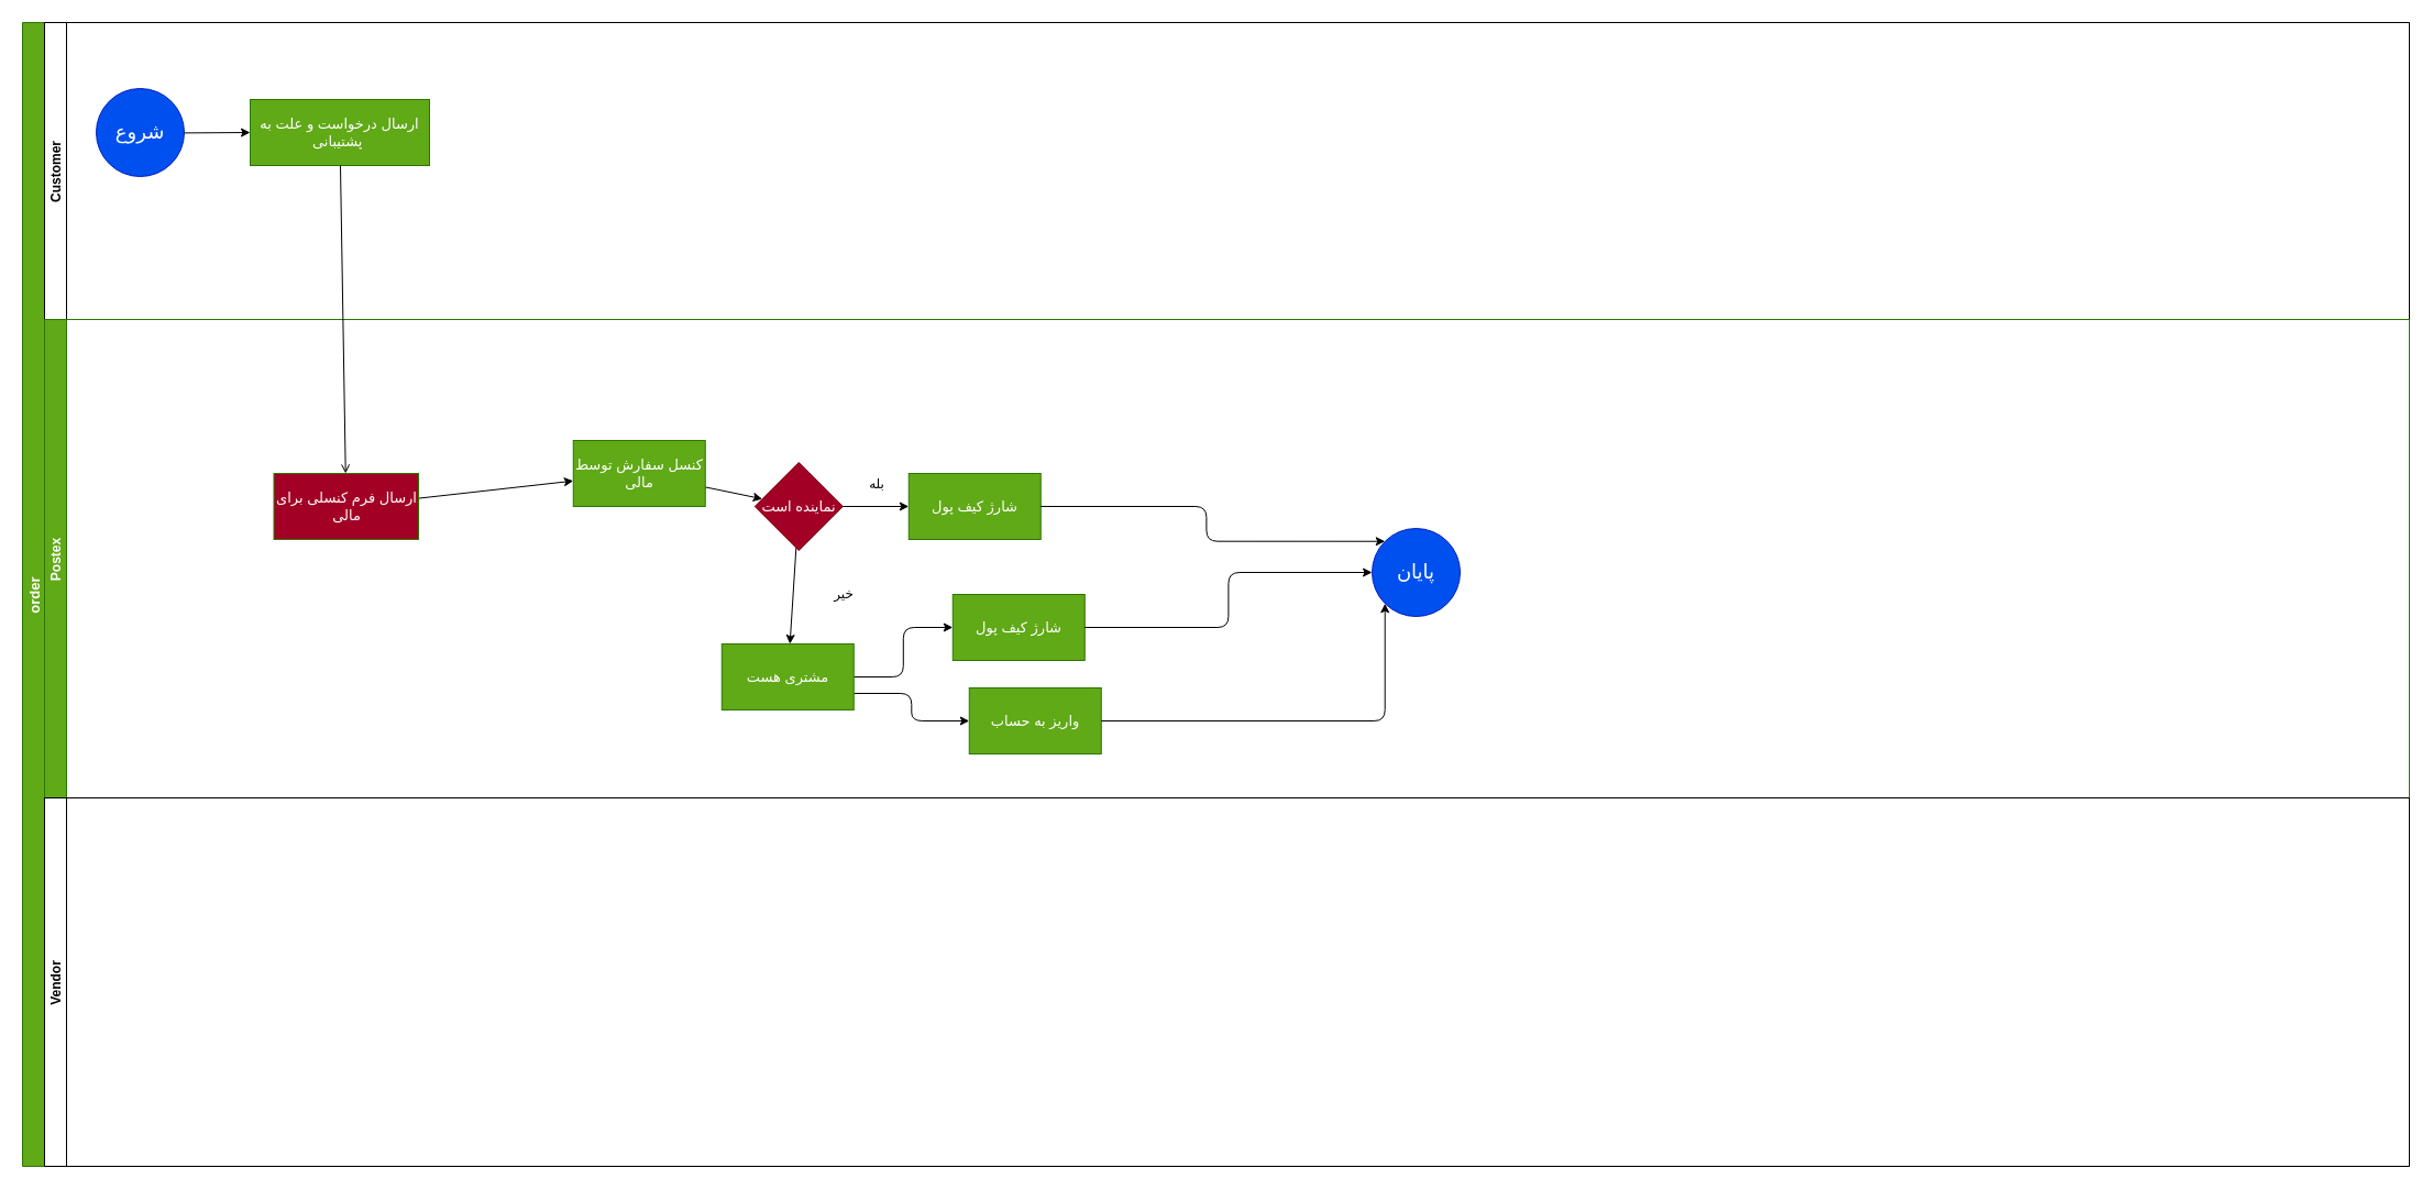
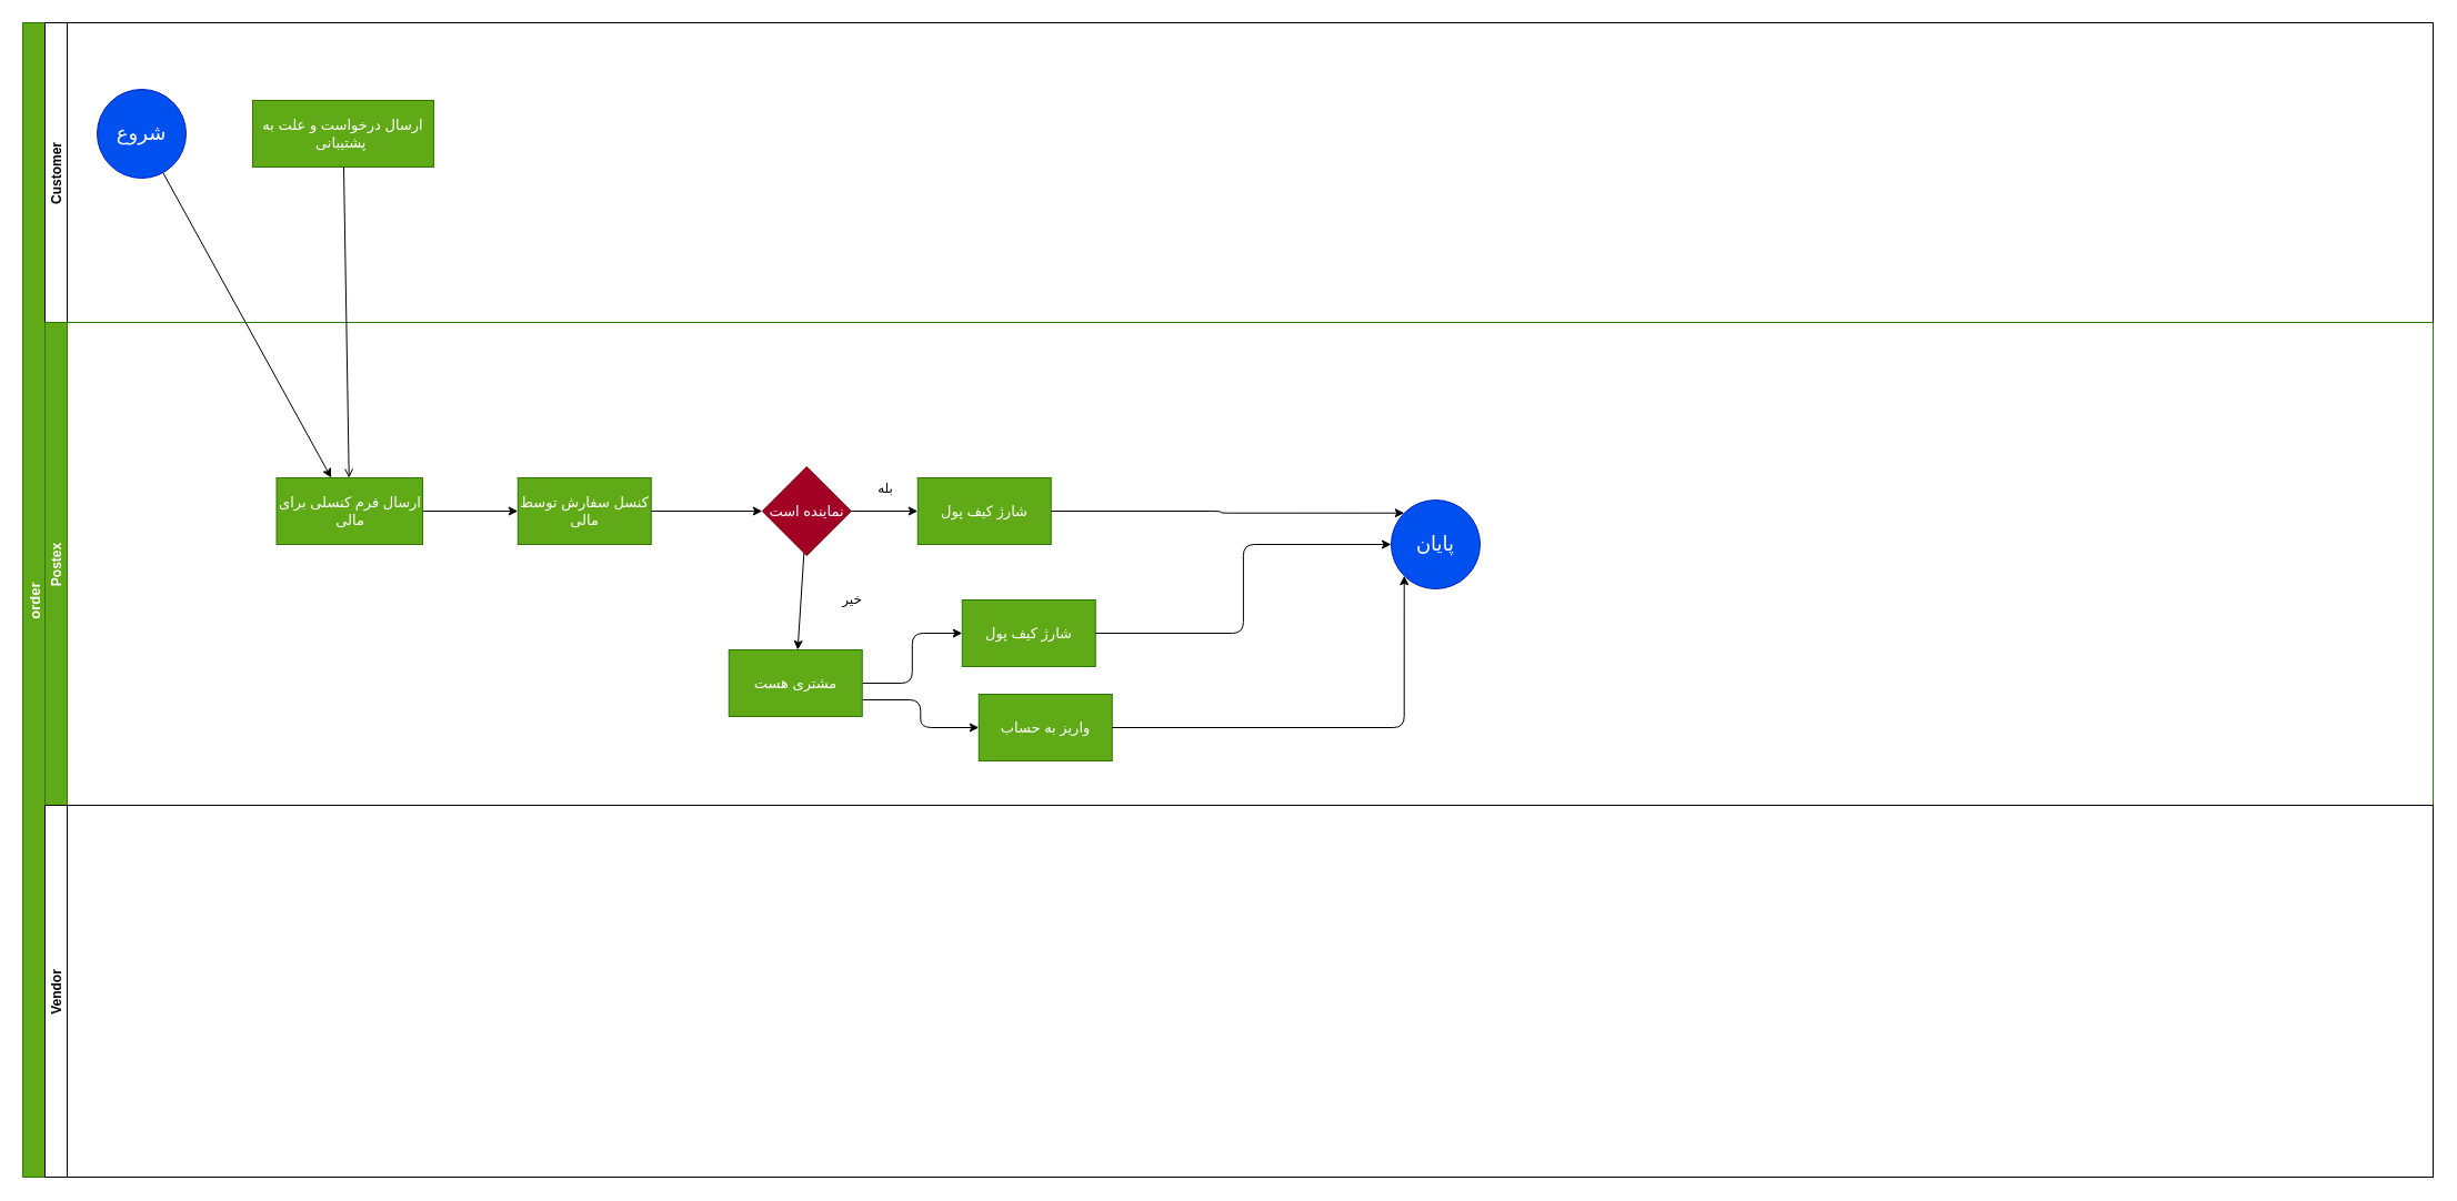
  <mxCell id="0" />
  <mxCell id="1" parent="0" />
  <mxCell id="2" value="order" style="swimlane;childLayout=stackLayout;resizeParent=1;resizeParentMax=0;horizontal=0;startSize=20;horizontalStack=0;fillColor=#60a917;strokeColor=#2D7600;fontColor=#ffffff;fontSize=13;" parent="1" vertex="1"><mxGeometry x="20" y="20" width="2170" height="1040" as="geometry" /></mxCell>
  <mxCell id="3" value="Customer" style="swimlane;startSize=20;horizontal=0;" parent="2" vertex="1"><mxGeometry x="20" width="2150" height="270" as="geometry" /></mxCell>
- <mxCell id="4" value="" style="edgeStyle=none;html=1;" parent="3" source="5" target="6" edge="1"><mxGeometry relative="1" as="geometry" /></mxCell>
+ <mxCell id="4" value="" style="edgeStyle=none;html=1;" parent="3" source="5" target="9" edge="1"><mxGeometry relative="1" as="geometry" /></mxCell>
  <mxCell id="5" value="&lt;font style=&quot;font-size: 18px&quot;&gt;شروع&lt;/font&gt;" style="ellipse;whiteSpace=wrap;html=1;aspect=fixed;fontSize=13;fillColor=#0050ef;strokeColor=#001DBC;fontColor=#ffffff;" parent="3" vertex="1"><mxGeometry x="47" y="60" width="80" height="80" as="geometry" /></mxCell>
  <mxCell id="6" value="ارسال درخواست و علت به پشتیبانی&amp;nbsp;" style="whiteSpace=wrap;html=1;fontSize=13;fontColor=#ffffff;strokeColor=#2D7600;fillColor=#60a917;" parent="3" vertex="1"><mxGeometry x="187" y="70" width="163" height="60" as="geometry" /></mxCell>
  <mxCell id="7" value="Postex" style="swimlane;startSize=20;horizontal=0;fillColor=#60a917;strokeColor=#2D7600;fontColor=#ffffff;" parent="2" vertex="1"><mxGeometry x="20" y="270" width="2150" height="435" as="geometry" /></mxCell>
  <mxCell id="8" value="" style="edgeStyle=none;html=1;" parent="7" source="9" target="11" edge="1"><mxGeometry relative="1" as="geometry" /></mxCell>
- <mxCell id="9" value="ارسال فرم کنسلی برای مالی" style="whiteSpace=wrap;html=1;fontSize=13;fontColor=#ffffff;strokeColor=#2D7600;fillColor=#a20025;" parent="7" vertex="1"><mxGeometry x="208.5" y="140" width="131.5" height="60" as="geometry" /></mxCell>
+ <mxCell id="9" value="ارسال فرم کنسلی برای مالی" style="whiteSpace=wrap;html=1;fontSize=13;fontColor=#ffffff;strokeColor=#2D7600;fillColor=#60a917;" parent="7" vertex="1"><mxGeometry x="208.5" y="140" width="131.5" height="60" as="geometry" /></mxCell>
  <mxCell id="10" value="" style="edgeStyle=none;html=1;" parent="7" source="11" target="14" edge="1"><mxGeometry relative="1" as="geometry" /></mxCell>
- <mxCell id="11" value="کنسل سفارش توسط مالی" style="whiteSpace=wrap;html=1;fontSize=13;fontColor=#ffffff;strokeColor=#2D7600;fillColor=#60a917;" parent="7" vertex="1"><mxGeometry x="480.75" y="110" width="120" height="60" as="geometry" /></mxCell>
+ <mxCell id="11" value="کنسل سفارش توسط مالی" style="whiteSpace=wrap;html=1;fontSize=13;fontColor=#ffffff;strokeColor=#2D7600;fillColor=#60a917;" parent="7" vertex="1"><mxGeometry x="425.75" y="140" width="120" height="60" as="geometry" /></mxCell>
  <mxCell id="12" value="" style="edgeStyle=none;html=1;" parent="7" source="14" target="15" edge="1"><mxGeometry relative="1" as="geometry" /></mxCell>
  <mxCell id="13" value="" style="edgeStyle=none;html=1;" parent="7" source="14" target="18" edge="1"><mxGeometry relative="1" as="geometry" /></mxCell>
  <mxCell id="14" value="نماینده است" style="rhombus;whiteSpace=wrap;html=1;fontSize=13;fontColor=#ffffff;strokeColor=#6F0000;fillColor=#a20025;" parent="7" vertex="1"><mxGeometry x="645.75" y="130" width="80" height="80" as="geometry" /></mxCell>
  <mxCell id="15" value="شارژ کیف پول" style="whiteSpace=wrap;html=1;fontSize=13;fontColor=#ffffff;strokeColor=#2D7600;fillColor=#60a917;" parent="7" vertex="1"><mxGeometry x="785.75" y="140" width="120" height="60" as="geometry" /></mxCell>
  <mxCell id="16" value="" style="edgeStyle=orthogonalEdgeStyle;html=1;" parent="7" source="18" target="19" edge="1"><mxGeometry relative="1" as="geometry" /></mxCell>
  <mxCell id="17" style="edgeStyle=orthogonalEdgeStyle;html=1;exitX=1;exitY=0.75;exitDx=0;exitDy=0;entryX=0;entryY=0.5;entryDx=0;entryDy=0;" parent="7" source="18" target="20" edge="1"><mxGeometry relative="1" as="geometry" /></mxCell>
  <mxCell id="18" value="مشتری هست" style="whiteSpace=wrap;html=1;fontSize=13;fontColor=#ffffff;strokeColor=#2D7600;fillColor=#60a917;" parent="7" vertex="1"><mxGeometry x="615.75" y="295" width="120" height="60" as="geometry" /></mxCell>
  <mxCell id="19" value="شارژ کیف پول" style="whiteSpace=wrap;html=1;fontSize=13;fontColor=#ffffff;strokeColor=#2D7600;fillColor=#60a917;" parent="7" vertex="1"><mxGeometry x="825.75" y="250" width="120" height="60" as="geometry" /></mxCell>
  <mxCell id="20" value="واریز به حساب" style="whiteSpace=wrap;html=1;fontSize=13;fontColor=#ffffff;strokeColor=#2D7600;fillColor=#60a917;" parent="7" vertex="1"><mxGeometry x="840.75" y="335" width="120" height="60" as="geometry" /></mxCell>
  <mxCell id="21" value="&lt;font color=&quot;#000000&quot;&gt;بله&lt;/font&gt;" style="text;html=1;strokeColor=none;fillColor=none;align=center;verticalAlign=middle;whiteSpace=wrap;rounded=0;" parent="7" vertex="1"><mxGeometry x="737" y="140" width="40" height="20" as="geometry" /></mxCell>
  <mxCell id="22" value="Vendor" style="swimlane;startSize=20;horizontal=0;" parent="2" vertex="1"><mxGeometry x="20" y="705" width="2150" height="335" as="geometry" /></mxCell>
  <mxCell id="23" value="" style="edgeStyle=none;html=1;endArrow=open;" parent="2" source="6" target="9" edge="1"><mxGeometry relative="1" as="geometry" /></mxCell>
  <mxCell id="24" value="&lt;font color=&quot;#000000&quot;&gt;خیر&lt;/font&gt;" style="text;html=1;strokeColor=none;fillColor=none;align=center;verticalAlign=middle;whiteSpace=wrap;rounded=0;" parent="1" vertex="1"><mxGeometry x="747" y="530" width="40" height="20" as="geometry" /></mxCell>
- <mxCell id="25" value="&lt;font style=&quot;font-size: 18px&quot;&gt;پایان&lt;/font&gt;" style="ellipse;whiteSpace=wrap;html=1;aspect=fixed;fontSize=13;fillColor=#0050ef;strokeColor=#001DBC;fontColor=#ffffff;" parent="1" vertex="1"><mxGeometry x="1247" y="480" width="80" height="80" as="geometry" /></mxCell>
+ <mxCell id="25" value="&lt;font style=&quot;font-size: 18px&quot;&gt;پایان&lt;/font&gt;" style="ellipse;whiteSpace=wrap;html=1;aspect=fixed;fontSize=13;fillColor=#0050ef;strokeColor=#001DBC;fontColor=#ffffff;" parent="1" vertex="1"><mxGeometry x="1252" y="450" width="80" height="80" as="geometry" /></mxCell>
  <mxCell id="26" style="edgeStyle=orthogonalEdgeStyle;html=1;exitX=1;exitY=0.5;exitDx=0;exitDy=0;entryX=0;entryY=0;entryDx=0;entryDy=0;" parent="1" source="15" target="25" edge="1"><mxGeometry relative="1" as="geometry" /></mxCell>
  <mxCell id="27" style="edgeStyle=orthogonalEdgeStyle;html=1;exitX=1;exitY=0.5;exitDx=0;exitDy=0;entryX=0;entryY=0.5;entryDx=0;entryDy=0;" parent="1" source="19" target="25" edge="1"><mxGeometry relative="1" as="geometry" /></mxCell>
  <mxCell id="28" style="edgeStyle=orthogonalEdgeStyle;html=1;exitX=1;exitY=0.5;exitDx=0;exitDy=0;entryX=0;entryY=1;entryDx=0;entryDy=0;" parent="1" source="20" target="25" edge="1"><mxGeometry relative="1" as="geometry" /></mxCell>
